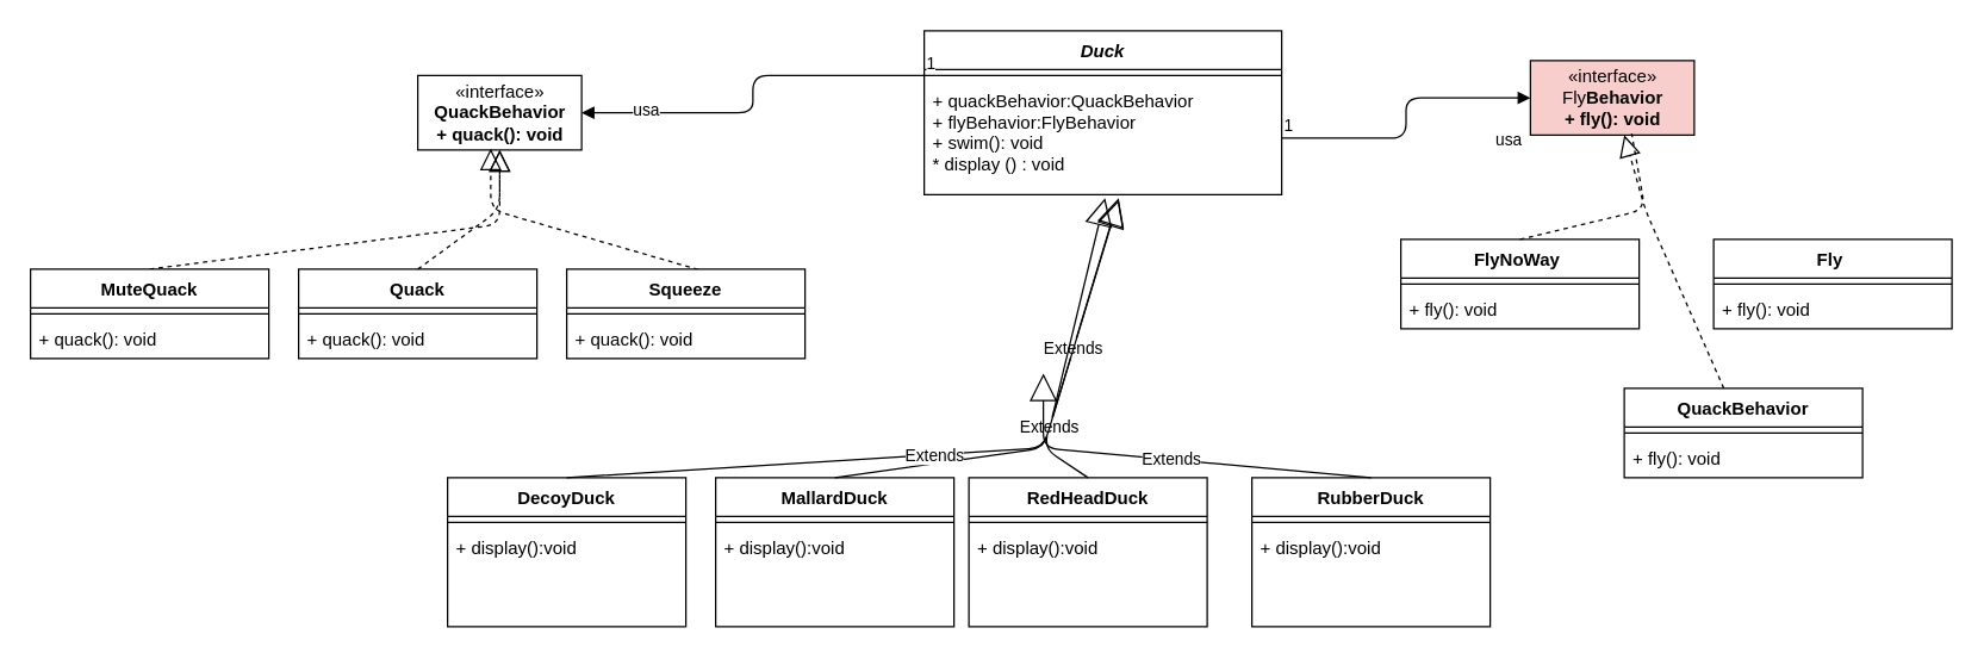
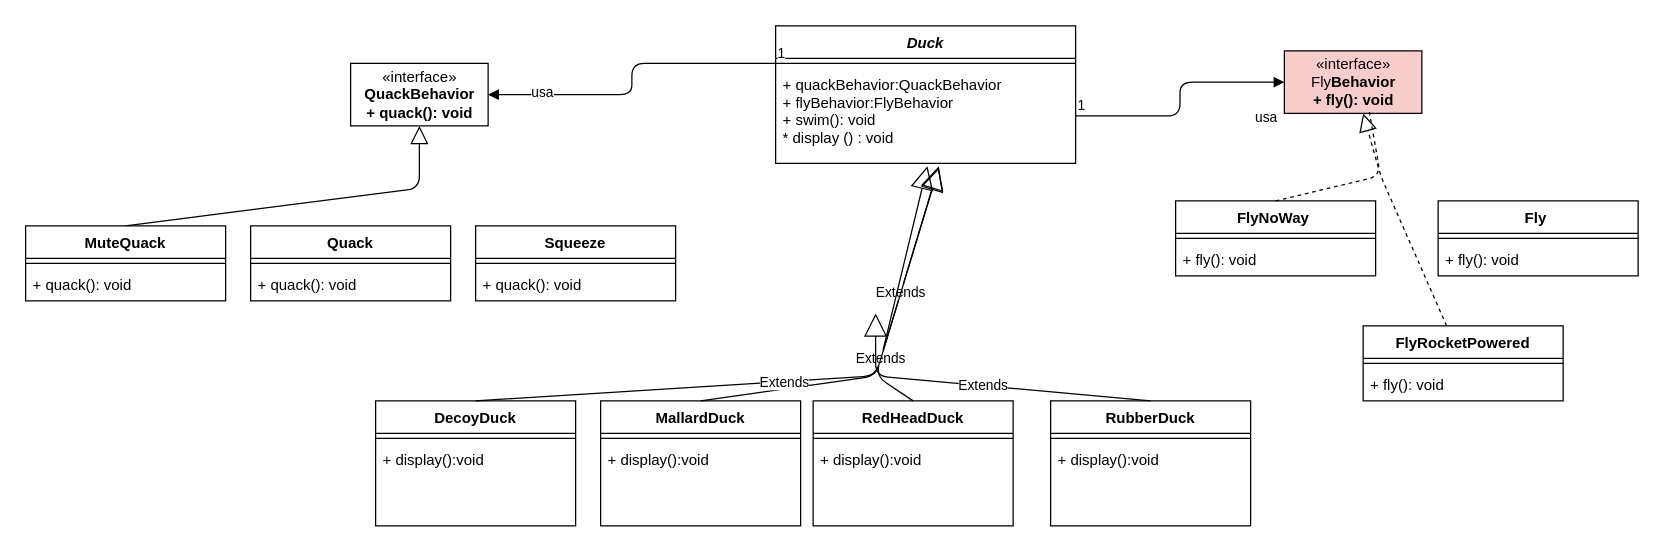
  <mxCell id="0" />
  <mxCell id="1" parent="0" />
  <mxCell id="2" value="Duck" style="swimlane;fontStyle=3;align=center;verticalAlign=top;childLayout=stackLayout;horizontal=1;startSize=26;horizontalStack=0;resizeParent=1;resizeParentMax=0;resizeLast=0;collapsible=1;marginBottom=0;" vertex="1" parent="1"><mxGeometry x="620" y="20" width="240" height="110" as="geometry" /></mxCell>
  <mxCell id="3" value="" style="line;strokeWidth=1;fillColor=none;align=left;verticalAlign=middle;spacingTop=-1;spacingLeft=3;spacingRight=3;rotatable=0;labelPosition=right;points=[];portConstraint=eastwest;" vertex="1" parent="2"><mxGeometry y="26" width="240" height="8" as="geometry" /></mxCell>
  <mxCell id="4" value="+ quackBehavior:QuackBehavior&#10;+ flyBehavior:FlyBehavior&#10;+ swim(): void&#10;* display () : void" style="text;strokeColor=none;fillColor=none;align=left;verticalAlign=top;spacingLeft=4;spacingRight=4;overflow=hidden;rotatable=0;points=[[0,0.5],[1,0.5]];portConstraint=eastwest;fontStyle=0" vertex="1" parent="2"><mxGeometry y="34" width="240" height="76" as="geometry" /></mxCell>
  <mxCell id="5" value="MallardDuck" style="swimlane;fontStyle=1;align=center;verticalAlign=top;childLayout=stackLayout;horizontal=1;startSize=26;horizontalStack=0;resizeParent=1;resizeParentMax=0;resizeLast=0;collapsible=1;marginBottom=0;" vertex="1" parent="1"><mxGeometry x="480" y="320" width="160" height="100" as="geometry" /></mxCell>
  <mxCell id="6" value="" style="line;strokeWidth=1;fillColor=none;align=left;verticalAlign=middle;spacingTop=-1;spacingLeft=3;spacingRight=3;rotatable=0;labelPosition=right;points=[];portConstraint=eastwest;" vertex="1" parent="5"><mxGeometry y="26" width="160" height="8" as="geometry" /></mxCell>
  <mxCell id="7" value="+ display():void&#10;" style="text;strokeColor=none;fillColor=none;align=left;verticalAlign=top;spacingLeft=4;spacingRight=4;overflow=hidden;rotatable=0;points=[[0,0.5],[1,0.5]];portConstraint=eastwest;fontStyle=0" vertex="1" parent="5"><mxGeometry y="34" width="160" height="66" as="geometry" /></mxCell>
  <mxCell id="8" value="RedHeadDuck" style="swimlane;fontStyle=1;align=center;verticalAlign=top;childLayout=stackLayout;horizontal=1;startSize=26;horizontalStack=0;resizeParent=1;resizeParentMax=0;resizeLast=0;collapsible=1;marginBottom=0;" vertex="1" parent="1"><mxGeometry x="650" y="320" width="160" height="100" as="geometry" /></mxCell>
  <mxCell id="9" value="" style="line;strokeWidth=1;fillColor=none;align=left;verticalAlign=middle;spacingTop=-1;spacingLeft=3;spacingRight=3;rotatable=0;labelPosition=right;points=[];portConstraint=eastwest;" vertex="1" parent="8"><mxGeometry y="26" width="160" height="8" as="geometry" /></mxCell>
  <mxCell id="10" value="+ display():void&#10;" style="text;strokeColor=none;fillColor=none;align=left;verticalAlign=top;spacingLeft=4;spacingRight=4;overflow=hidden;rotatable=0;points=[[0,0.5],[1,0.5]];portConstraint=eastwest;fontStyle=0" vertex="1" parent="8"><mxGeometry y="34" width="160" height="66" as="geometry" /></mxCell>
  <mxCell id="11" value="Extends" style="endArrow=block;endSize=16;endFill=0;html=1;entryX=0.544;entryY=1.03;entryDx=0;entryDy=0;entryPerimeter=0;exitX=0.5;exitY=0;exitDx=0;exitDy=0;" edge="1" parent="1" source="8" target="4"><mxGeometry width="160" relative="1" as="geometry"><mxPoint x="640" y="310" as="sourcePoint" /><mxPoint x="800" y="310" as="targetPoint" /><Array as="points"><mxPoint x="700" y="300" /></Array></mxGeometry></mxCell>
  <mxCell id="12" value="Extends" style="endArrow=block;endSize=16;endFill=0;html=1;entryX=0.506;entryY=1.03;entryDx=0;entryDy=0;entryPerimeter=0;exitX=0.5;exitY=0;exitDx=0;exitDy=0;" edge="1" parent="1" source="5" target="4"><mxGeometry width="160" relative="1" as="geometry"><mxPoint x="740" y="330" as="sourcePoint" /><mxPoint x="717.04" y="261.98" as="targetPoint" /><Array as="points"><mxPoint x="701" y="300" /></Array></mxGeometry></mxCell>
  <mxCell id="13" value="RubberDuck" style="swimlane;fontStyle=1;align=center;verticalAlign=top;childLayout=stackLayout;horizontal=1;startSize=26;horizontalStack=0;resizeParent=1;resizeParentMax=0;resizeLast=0;collapsible=1;marginBottom=0;" vertex="1" parent="1"><mxGeometry x="840" y="320" width="160" height="100" as="geometry" /></mxCell>
  <mxCell id="14" value="" style="line;strokeWidth=1;fillColor=none;align=left;verticalAlign=middle;spacingTop=-1;spacingLeft=3;spacingRight=3;rotatable=0;labelPosition=right;points=[];portConstraint=eastwest;" vertex="1" parent="13"><mxGeometry y="26" width="160" height="8" as="geometry" /></mxCell>
  <mxCell id="15" value="+ display():void&#10;" style="text;strokeColor=none;fillColor=none;align=left;verticalAlign=top;spacingLeft=4;spacingRight=4;overflow=hidden;rotatable=0;points=[[0,0.5],[1,0.5]];portConstraint=eastwest;fontStyle=0" vertex="1" parent="13"><mxGeometry y="34" width="160" height="66" as="geometry" /></mxCell>
  <mxCell id="16" value="Extends" style="endArrow=block;endSize=16;endFill=0;html=1;exitX=0.5;exitY=0;exitDx=0;exitDy=0;" edge="1" parent="1" source="13"><mxGeometry width="160" relative="1" as="geometry"><mxPoint x="740" y="330" as="sourcePoint" /><mxPoint x="700" y="250" as="targetPoint" /><Array as="points"><mxPoint x="700" y="300" /></Array></mxGeometry></mxCell>
  <mxCell id="17" value="DecoyDuck" style="swimlane;fontStyle=1;align=center;verticalAlign=top;childLayout=stackLayout;horizontal=1;startSize=26;horizontalStack=0;resizeParent=1;resizeParentMax=0;resizeLast=0;collapsible=1;marginBottom=0;" vertex="1" parent="1"><mxGeometry x="300" y="320" width="160" height="100" as="geometry" /></mxCell>
  <mxCell id="18" value="" style="line;strokeWidth=1;fillColor=none;align=left;verticalAlign=middle;spacingTop=-1;spacingLeft=3;spacingRight=3;rotatable=0;labelPosition=right;points=[];portConstraint=eastwest;" vertex="1" parent="17"><mxGeometry y="26" width="160" height="8" as="geometry" /></mxCell>
  <mxCell id="19" value="+ display():void&#10;" style="text;strokeColor=none;fillColor=none;align=left;verticalAlign=top;spacingLeft=4;spacingRight=4;overflow=hidden;rotatable=0;points=[[0,0.5],[1,0.5]];portConstraint=eastwest;fontStyle=0" vertex="1" parent="17"><mxGeometry y="34" width="160" height="66" as="geometry" /></mxCell>
  <mxCell id="20" value="Extends" style="endArrow=block;endSize=16;endFill=0;html=1;entryX=0.544;entryY=1.045;entryDx=0;entryDy=0;entryPerimeter=0;exitX=0.5;exitY=0;exitDx=0;exitDy=0;" edge="1" parent="1" source="17" target="4"><mxGeometry width="160" relative="1" as="geometry"><mxPoint x="380" y="308.02" as="sourcePoint" /><mxPoint x="520.96" y="240" as="targetPoint" /><Array as="points"><mxPoint x="700" y="300" /></Array></mxGeometry></mxCell>
  <mxCell id="21" value="«interface»&lt;br&gt;&lt;b&gt;QuackBehavior&lt;br&gt;+ quack(): void&lt;br&gt;&lt;/b&gt;" style="html=1;" vertex="1" parent="1"><mxGeometry x="280" y="50" width="110" height="50" as="geometry" /></mxCell>
  <mxCell id="22" value="«interface»&lt;br&gt;Fly&lt;b&gt;Behavior&lt;br&gt;+ fly(): void&lt;br&gt;&lt;/b&gt;" style="html=1;fillColor=#f8cecc;" vertex="1" parent="1"><mxGeometry x="1027" y="40" width="110" height="50" as="geometry" /></mxCell>
- <mxCell id="23" value="" style="endArrow=block;dashed=1;endFill=0;endSize=12;html=1;entryX=0.5;entryY=1;entryDx=0;entryDy=0;movable=0;resizable=0;rotatable=0;deletable=0;editable=0;connectable=0;exitX=0.5;exitY=0;exitDx=0;exitDy=0;" edge="1" parent="1" source="32" target="21"><mxGeometry width="160" relative="1" as="geometry"><mxPoint x="1000" y="200" as="sourcePoint" /><mxPoint x="696.99" y="-9" as="targetPoint" /><Array as="points"><mxPoint x="335" y="150" /></Array></mxGeometry></mxCell>
- <mxCell id="24" value="" style="endArrow=block;dashed=1;endFill=0;endSize=12;html=1;entryX=0.445;entryY=0.98;entryDx=0;entryDy=0;entryPerimeter=0;movable=0;resizable=0;rotatable=0;deletable=0;editable=0;connectable=0;exitX=0.588;exitY=0.033;exitDx=0;exitDy=0;exitPerimeter=0;" edge="1" parent="1" source="29" target="21"><mxGeometry width="160" relative="1" as="geometry"><mxPoint x="1090" y="70" as="sourcePoint" /><mxPoint x="707" y="-10" as="targetPoint" /><Array as="points"><mxPoint x="329" y="140" /></Array></mxGeometry></mxCell>
+ <mxCell id="23" value="" style="endArrow=block;dashed=0;endFill=0;endSize=12;html=1;entryX=0.5;entryY=1;entryDx=0;entryDy=0;movable=0;resizable=0;rotatable=0;deletable=0;editable=0;connectable=0;exitX=0.5;exitY=0;exitDx=0;exitDy=0;" edge="1" parent="1" source="32" target="21"><mxGeometry width="160" relative="1" as="geometry"><mxPoint x="1000" y="200" as="sourcePoint" /><mxPoint x="696.99" y="-9" as="targetPoint" /><Array as="points"><mxPoint x="335" y="150" /></Array></mxGeometry></mxCell>
  <mxCell id="25" value="Quack" style="swimlane;fontStyle=1;align=center;verticalAlign=top;childLayout=stackLayout;horizontal=1;startSize=26;horizontalStack=0;resizeParent=1;resizeParentMax=0;resizeLast=0;collapsible=1;marginBottom=0;" vertex="1" parent="1"><mxGeometry x="200" y="180" width="160" height="60" as="geometry" /></mxCell>
  <mxCell id="26" value="" style="line;strokeWidth=1;fillColor=none;align=left;verticalAlign=middle;spacingTop=-1;spacingLeft=3;spacingRight=3;rotatable=0;labelPosition=right;points=[];portConstraint=eastwest;" vertex="1" parent="25"><mxGeometry y="26" width="160" height="8" as="geometry" /></mxCell>
  <mxCell id="27" value="+ quack(): void" style="text;strokeColor=none;fillColor=none;align=left;verticalAlign=top;spacingLeft=4;spacingRight=4;overflow=hidden;rotatable=0;points=[[0,0.5],[1,0.5]];portConstraint=eastwest;" vertex="1" parent="25"><mxGeometry y="34" width="160" height="26" as="geometry" /></mxCell>
- <mxCell id="28" value="" style="endArrow=block;dashed=1;endFill=0;endSize=12;html=1;entryX=0.5;entryY=1;entryDx=0;entryDy=0;exitX=0.5;exitY=0;exitDx=0;exitDy=0;" edge="1" parent="1" source="25" target="21"><mxGeometry width="160" relative="1" as="geometry"><mxPoint x="640" y="300" as="sourcePoint" /><mxPoint x="800" y="300" as="targetPoint" /><Array as="points"><mxPoint x="335" y="140" /></Array></mxGeometry></mxCell>
  <mxCell id="29" value="Squeeze" style="swimlane;fontStyle=1;align=center;verticalAlign=top;childLayout=stackLayout;horizontal=1;startSize=26;horizontalStack=0;resizeParent=1;resizeParentMax=0;resizeLast=0;collapsible=1;marginBottom=0;" vertex="1" parent="1"><mxGeometry x="380" y="180" width="160" height="60" as="geometry" /></mxCell>
  <mxCell id="30" value="" style="line;strokeWidth=1;fillColor=none;align=left;verticalAlign=middle;spacingTop=-1;spacingLeft=3;spacingRight=3;rotatable=0;labelPosition=right;points=[];portConstraint=eastwest;" vertex="1" parent="29"><mxGeometry y="26" width="160" height="8" as="geometry" /></mxCell>
  <mxCell id="31" value="+ quack(): void" style="text;strokeColor=none;fillColor=none;align=left;verticalAlign=top;spacingLeft=4;spacingRight=4;overflow=hidden;rotatable=0;points=[[0,0.5],[1,0.5]];portConstraint=eastwest;" vertex="1" parent="29"><mxGeometry y="34" width="160" height="26" as="geometry" /></mxCell>
  <mxCell id="32" value="MuteQuack" style="swimlane;fontStyle=1;align=center;verticalAlign=top;childLayout=stackLayout;horizontal=1;startSize=26;horizontalStack=0;resizeParent=1;resizeParentMax=0;resizeLast=0;collapsible=1;marginBottom=0;" vertex="1" parent="1"><mxGeometry x="20" y="180" width="160" height="60" as="geometry" /></mxCell>
  <mxCell id="33" value="" style="line;strokeWidth=1;fillColor=none;align=left;verticalAlign=middle;spacingTop=-1;spacingLeft=3;spacingRight=3;rotatable=0;labelPosition=right;points=[];portConstraint=eastwest;" vertex="1" parent="32"><mxGeometry y="26" width="160" height="8" as="geometry" /></mxCell>
  <mxCell id="34" value="+ quack(): void" style="text;strokeColor=none;fillColor=none;align=left;verticalAlign=top;spacingLeft=4;spacingRight=4;overflow=hidden;rotatable=0;points=[[0,0.5],[1,0.5]];portConstraint=eastwest;" vertex="1" parent="32"><mxGeometry y="34" width="160" height="26" as="geometry" /></mxCell>
  <mxCell id="35" value="usa" style="endArrow=block;endFill=1;html=1;edgeStyle=orthogonalEdgeStyle;align=left;verticalAlign=top;entryX=1;entryY=0.5;entryDx=0;entryDy=0;" edge="1" parent="1" source="3" target="21"><mxGeometry x="0.745" y="-15" relative="1" as="geometry"><mxPoint x="640" y="300" as="sourcePoint" /><mxPoint x="800" y="300" as="targetPoint" /><mxPoint as="offset" /></mxGeometry></mxCell>
  <mxCell id="36" value="1" style="edgeLabel;resizable=0;html=1;align=left;verticalAlign=bottom;" connectable="0" vertex="1" parent="35"><mxGeometry x="-1" relative="1" as="geometry" /></mxCell>
  <mxCell id="37" value="usa" style="endArrow=block;endFill=1;html=1;edgeStyle=orthogonalEdgeStyle;align=left;verticalAlign=top;exitX=1;exitY=0.5;exitDx=0;exitDy=0;" edge="1" parent="1" source="4" target="22"><mxGeometry x="0.745" y="-15" relative="1" as="geometry"><mxPoint x="630" y="60" as="sourcePoint" /><mxPoint x="400" y="105" as="targetPoint" /><mxPoint as="offset" /></mxGeometry></mxCell>
  <mxCell id="38" value="1" style="edgeLabel;resizable=0;html=1;align=left;verticalAlign=bottom;" connectable="0" vertex="1" parent="37"><mxGeometry x="-1" relative="1" as="geometry" /></mxCell>
  <mxCell id="39" value="Fly " style="swimlane;fontStyle=1;align=center;verticalAlign=top;childLayout=stackLayout;horizontal=1;startSize=26;horizontalStack=0;resizeParent=1;resizeParentMax=0;resizeLast=0;collapsible=1;marginBottom=0;" vertex="1" parent="1"><mxGeometry x="1150" y="160" width="160" height="60" as="geometry" /></mxCell>
  <mxCell id="40" value="" style="line;strokeWidth=1;fillColor=none;align=left;verticalAlign=middle;spacingTop=-1;spacingLeft=3;spacingRight=3;rotatable=0;labelPosition=right;points=[];portConstraint=eastwest;" vertex="1" parent="39"><mxGeometry y="26" width="160" height="8" as="geometry" /></mxCell>
  <mxCell id="41" value="+ fly(): void" style="text;strokeColor=none;fillColor=none;align=left;verticalAlign=top;spacingLeft=4;spacingRight=4;overflow=hidden;rotatable=0;points=[[0,0.5],[1,0.5]];portConstraint=eastwest;" vertex="1" parent="39"><mxGeometry y="34" width="160" height="26" as="geometry" /></mxCell>
  <mxCell id="42" value="FlyNoWay " style="swimlane;fontStyle=1;align=center;verticalAlign=top;childLayout=stackLayout;horizontal=1;startSize=26;horizontalStack=0;resizeParent=1;resizeParentMax=0;resizeLast=0;collapsible=1;marginBottom=0;" vertex="1" parent="1"><mxGeometry x="940" y="160" width="160" height="60" as="geometry" /></mxCell>
  <mxCell id="43" value="" style="line;strokeWidth=1;fillColor=none;align=left;verticalAlign=middle;spacingTop=-1;spacingLeft=3;spacingRight=3;rotatable=0;labelPosition=right;points=[];portConstraint=eastwest;" vertex="1" parent="42"><mxGeometry y="26" width="160" height="8" as="geometry" /></mxCell>
  <mxCell id="44" value="+ fly(): void" style="text;strokeColor=none;fillColor=none;align=left;verticalAlign=top;spacingLeft=4;spacingRight=4;overflow=hidden;rotatable=0;points=[[0,0.5],[1,0.5]];portConstraint=eastwest;" vertex="1" parent="42"><mxGeometry y="34" width="160" height="26" as="geometry" /></mxCell>
  <mxCell id="45" value="" style="endArrow=none;dashed=1;endFill=0;endSize=12;html=1;entryX=0.618;entryY=0.98;entryDx=0;entryDy=0;entryPerimeter=0;movable=0;resizable=0;rotatable=0;deletable=0;editable=0;connectable=0;exitX=0.5;exitY=0;exitDx=0;exitDy=0;" edge="1" parent="1" source="42" target="22"><mxGeometry width="160" relative="1" as="geometry"><mxPoint x="1240" y="170" as="sourcePoint" /><mxPoint x="1103.99" y="100" as="targetPoint" /><Array as="points"><mxPoint x="1104" y="140" /></Array></mxGeometry></mxCell>
- <mxCell id="46" value="QuackBehavior" style="swimlane;fontStyle=1;align=center;verticalAlign=top;childLayout=stackLayout;horizontal=1;startSize=26;horizontalStack=0;resizeParent=1;resizeParentMax=0;resizeLast=0;collapsible=1;marginBottom=0;" vertex="1" parent="1"><mxGeometry x="1090" y="260" width="160" height="60" as="geometry" /></mxCell>
+ <mxCell id="46" value="FlyRocketPowered" style="swimlane;fontStyle=1;align=center;verticalAlign=top;childLayout=stackLayout;horizontal=1;startSize=26;horizontalStack=0;resizeParent=1;resizeParentMax=0;resizeLast=0;collapsible=1;marginBottom=0;" vertex="1" parent="1"><mxGeometry x="1090" y="260" width="160" height="60" as="geometry" /></mxCell>
  <mxCell id="47" value="" style="line;strokeWidth=1;fillColor=none;align=left;verticalAlign=middle;spacingTop=-1;spacingLeft=3;spacingRight=3;rotatable=0;labelPosition=right;points=[];portConstraint=eastwest;" vertex="1" parent="46"><mxGeometry y="26" width="160" height="8" as="geometry" /></mxCell>
  <mxCell id="48" value="+ fly(): void" style="text;strokeColor=none;fillColor=none;align=left;verticalAlign=top;spacingLeft=4;spacingRight=4;overflow=hidden;rotatable=0;points=[[0,0.5],[1,0.5]];portConstraint=eastwest;" vertex="1" parent="46"><mxGeometry y="34" width="160" height="26" as="geometry" /></mxCell>
  <mxCell id="49" value="" style="endArrow=block;dashed=1;endFill=0;endSize=12;html=1;movable=0;resizable=0;rotatable=0;deletable=0;editable=0;connectable=0;" edge="1" parent="1" source="46"><mxGeometry width="160" relative="1" as="geometry"><mxPoint x="1240" y="170" as="sourcePoint" /><mxPoint x="1090" y="90" as="targetPoint" /><Array as="points"><mxPoint x="1104" y="140" /></Array></mxGeometry></mxCell>
